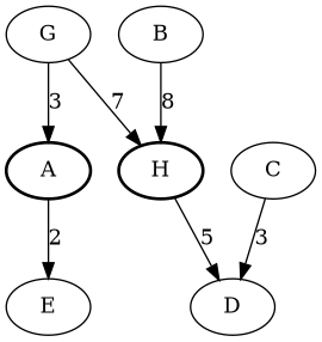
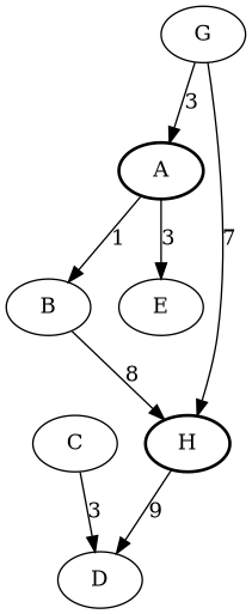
  digraph {
    A [style=bold]
    B
    E
    H [style=bold]
    G
    C
    D
-   A -> E [label=2]
+   A -> B [label=1]
+   A -> E [label=3]
    B -> H [label=8]
-   H -> D [label=5]
+   H -> D [label=9]
    G -> A [label=3]
    G -> H [label=7]
    C -> D [label=3]
  }
